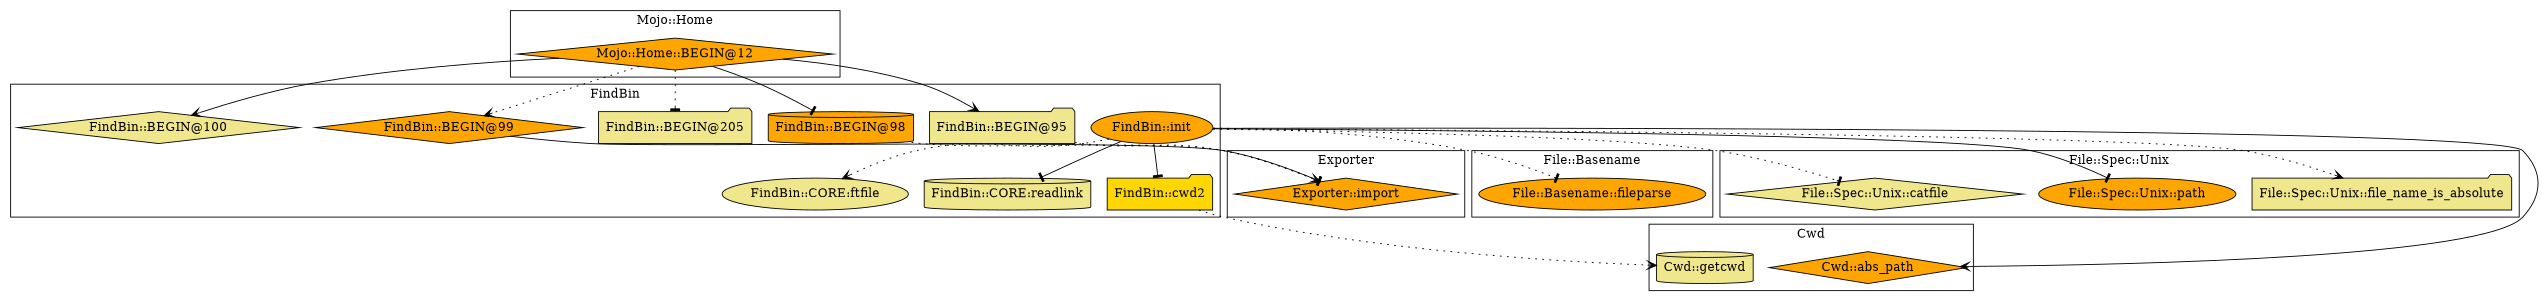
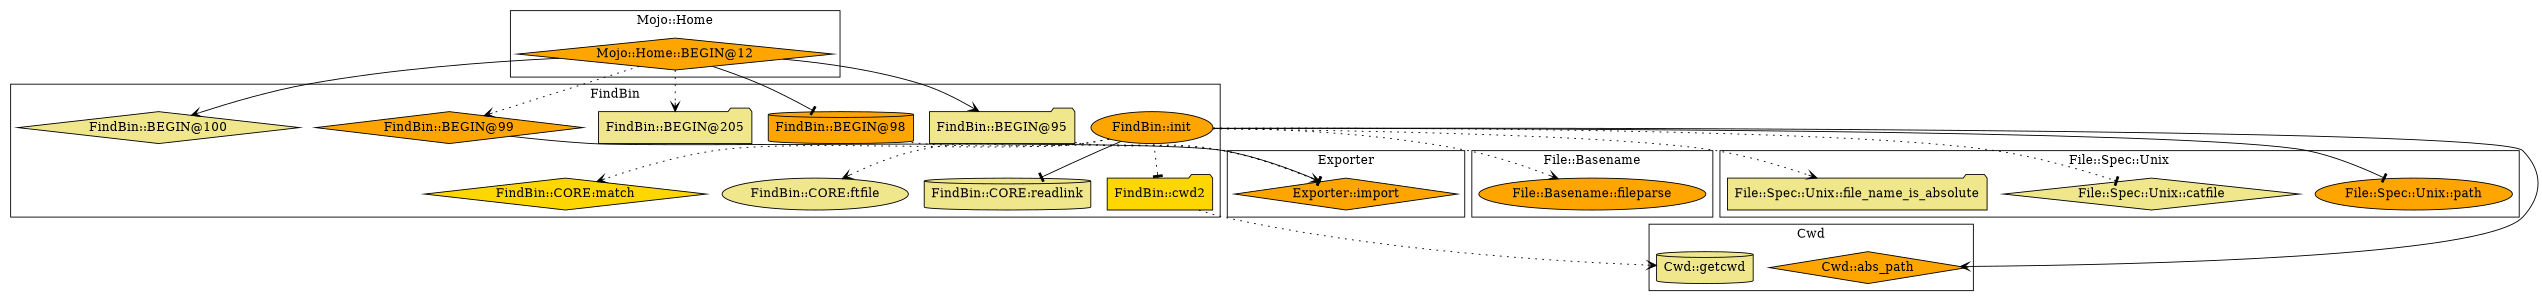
  digraph {
    node [fillcolor=orange shape=diamond style=filled]
    edge [arrowhead=vee style=dotted]
    "File::Basename::fileparse" [shape=ellipse]
    "Exporter::import"
    "Mojo::Home::BEGIN@12"
    "File::Spec::Unix::file_name_is_absolute" [fillcolor=khaki shape=folder]
    "File::Spec::Unix::path" [shape=ellipse]
    "File::Spec::Unix::catfile" [fillcolor=khaki]
    "FindBin::BEGIN@95" [fillcolor=khaki shape=folder]
    "FindBin::BEGIN@98" [shape=cylinder]
+   "FindBin::CORE:match" [fillcolor=gold]
    "FindBin::CORE:ftfile" [fillcolor=khaki shape=ellipse]
    "FindBin::BEGIN@205" [fillcolor=khaki shape=folder]
    "FindBin::CORE:readlink" [fillcolor=khaki shape=cylinder]
    "FindBin::init" [shape=ellipse]
    "FindBin::BEGIN@99"
    "FindBin::BEGIN@100" [fillcolor=khaki]
    "FindBin::cwd2" [fillcolor=gold shape=folder]
    "Cwd::abs_path"
    "Cwd::getcwd" [fillcolor=khaki shape=cylinder]
    subgraph cluster_1 {
      label="File::Basename"
      "File::Basename::fileparse"
    }
    subgraph cluster_2 {
      label=Exporter
      "Exporter::import"
    }
    subgraph cluster_3 {
      label="Mojo::Home"
      "Mojo::Home::BEGIN@12"
    }
    subgraph cluster_4 {
      label="File::Spec::Unix"
      "File::Spec::Unix::file_name_is_absolute"
      "File::Spec::Unix::path"
      "File::Spec::Unix::catfile"
    }
    subgraph cluster_5 {
      label=FindBin
      "FindBin::BEGIN@95"
      "FindBin::BEGIN@98"
+     "FindBin::CORE:match"
      "FindBin::CORE:ftfile"
      "FindBin::BEGIN@205"
      "FindBin::CORE:readlink"
      "FindBin::init"
      "FindBin::BEGIN@99"
      "FindBin::BEGIN@100"
      "FindBin::cwd2"
    }
    subgraph cluster_6 {
      label=Cwd
      "Cwd::abs_path"
      "Cwd::getcwd"
    }
    "Mojo::Home::BEGIN@12" -> "FindBin::BEGIN@95" [style=solid]
    "Mojo::Home::BEGIN@12" -> "FindBin::BEGIN@98" [arrowhead=tee style=solid]
-   "Mojo::Home::BEGIN@12" -> "FindBin::BEGIN@205" [arrowhead=tee]
+   "Mojo::Home::BEGIN@12" -> "FindBin::BEGIN@205"
    "Mojo::Home::BEGIN@12" -> "FindBin::BEGIN@99"
    "Mojo::Home::BEGIN@12" -> "FindBin::BEGIN@100" [style=solid]
    "FindBin::BEGIN@95" -> "Exporter::import"
    "FindBin::BEGIN@98" -> "Exporter::import" [arrowhead=tee]
-   "FindBin::init" -> "File::Basename::fileparse" [arrowhead=tee]
+   "FindBin::init" -> "File::Basename::fileparse"
    "FindBin::init" -> "File::Spec::Unix::file_name_is_absolute"
    "FindBin::init" -> "File::Spec::Unix::path" [arrowhead=tee style=solid]
    "FindBin::init" -> "File::Spec::Unix::catfile" [arrowhead=tee]
+   "FindBin::init" -> "FindBin::CORE:match"
    "FindBin::init" -> "FindBin::CORE:ftfile"
    "FindBin::init" -> "FindBin::CORE:readlink" [arrowhead=tee style=solid]
-   "FindBin::init" -> "FindBin::cwd2" [arrowhead=tee style=solid]
+   "FindBin::init" -> "FindBin::cwd2" [arrowhead=tee]
    "FindBin::init" -> "Cwd::abs_path" [style=solid]
    "FindBin::BEGIN@99" -> "Exporter::import" [arrowhead=tee style=solid]
    "FindBin::cwd2" -> "Cwd::getcwd"
  }
